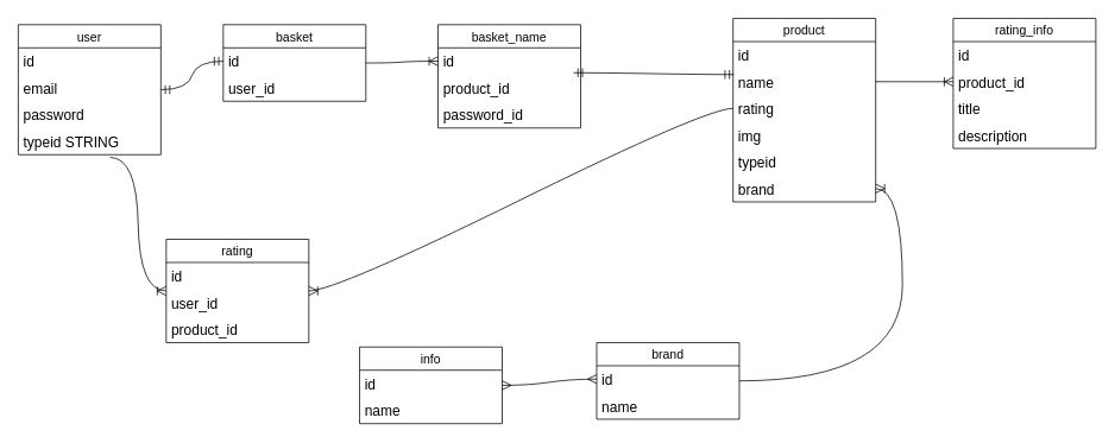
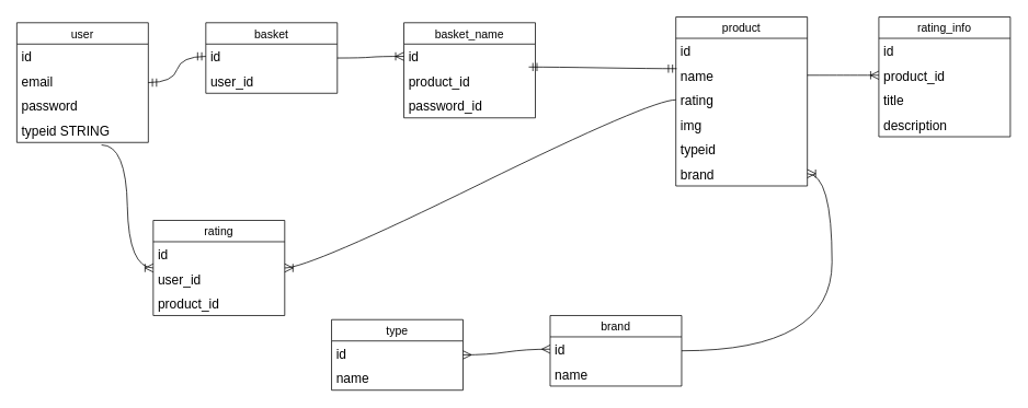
  <mxCell id="0" />
  <mxCell id="1" parent="0" />
  <mxCell id="2" value="user" style="swimlane;fontStyle=0;childLayout=stackLayout;horizontal=1;startSize=26;horizontalStack=0;resizeParent=1;resizeParentMax=0;resizeLast=0;collapsible=1;marginBottom=0;align=center;fontSize=14;" vertex="1" parent="1"><mxGeometry x="20" y="27" width="160" height="146" as="geometry" /></mxCell>
  <mxCell id="3" value="id" style="text;strokeColor=none;fillColor=none;spacingLeft=4;spacingRight=4;overflow=hidden;rotatable=0;points=[[0,0.5],[1,0.5]];portConstraint=eastwest;fontSize=16;" vertex="1" parent="2"><mxGeometry y="26" width="160" height="30" as="geometry" /></mxCell>
  <mxCell id="4" value="email" style="text;strokeColor=none;fillColor=none;spacingLeft=4;spacingRight=4;overflow=hidden;rotatable=0;points=[[0,0.5],[1,0.5]];portConstraint=eastwest;fontSize=16;" vertex="1" parent="2"><mxGeometry y="56" width="160" height="30" as="geometry" /></mxCell>
  <mxCell id="5" value="password" style="text;strokeColor=none;fillColor=none;spacingLeft=4;spacingRight=4;overflow=hidden;rotatable=0;points=[[0,0.5],[1,0.5]];portConstraint=eastwest;fontSize=16;" vertex="1" parent="2"><mxGeometry y="86" width="160" height="30" as="geometry" /></mxCell>
  <mxCell id="6" value="typeid STRING" style="text;strokeColor=none;fillColor=none;spacingLeft=4;spacingRight=4;overflow=hidden;rotatable=0;points=[[0,0.5],[1,0.5]];portConstraint=eastwest;fontSize=16;" vertex="1" parent="2"><mxGeometry y="116" width="160" height="30" as="geometry" /></mxCell>
  <mxCell id="7" value="basket" style="swimlane;fontStyle=0;childLayout=stackLayout;horizontal=1;startSize=26;horizontalStack=0;resizeParent=1;resizeParentMax=0;resizeLast=0;collapsible=1;marginBottom=0;align=center;fontSize=14;" vertex="1" parent="1"><mxGeometry x="250" y="27" width="160" height="86" as="geometry" /></mxCell>
  <mxCell id="8" value="id" style="text;strokeColor=none;fillColor=none;spacingLeft=4;spacingRight=4;overflow=hidden;rotatable=0;points=[[0,0.5],[1,0.5]];portConstraint=eastwest;fontSize=16;" vertex="1" parent="7"><mxGeometry y="26" width="160" height="30" as="geometry" /></mxCell>
  <mxCell id="9" value="user_id" style="text;strokeColor=none;fillColor=none;spacingLeft=4;spacingRight=4;overflow=hidden;rotatable=0;points=[[0,0.5],[1,0.5]];portConstraint=eastwest;fontSize=16;" vertex="1" parent="7"><mxGeometry y="56" width="160" height="30" as="geometry" /></mxCell>
  <mxCell id="10" value="" style="edgeStyle=entityRelationEdgeStyle;fontSize=12;html=1;endArrow=ERmandOne;startArrow=ERmandOne;rounded=0;startSize=8;endSize=8;curved=1;" edge="1" parent="1" source="2" target="8"><mxGeometry width="100" height="100" relative="1" as="geometry"><mxPoint x="230" y="68" as="sourcePoint" /><mxPoint x="325" y="69" as="targetPoint" /></mxGeometry></mxCell>
  <mxCell id="11" value="product" style="swimlane;fontStyle=0;childLayout=stackLayout;horizontal=1;startSize=26;horizontalStack=0;resizeParent=1;resizeParentMax=0;resizeLast=0;collapsible=1;marginBottom=0;align=center;fontSize=14;" vertex="1" parent="1"><mxGeometry x="822" y="20" width="160" height="206" as="geometry" /></mxCell>
  <mxCell id="12" value="id" style="text;strokeColor=none;fillColor=none;spacingLeft=4;spacingRight=4;overflow=hidden;rotatable=0;points=[[0,0.5],[1,0.5]];portConstraint=eastwest;fontSize=16;" vertex="1" parent="11"><mxGeometry y="26" width="160" height="30" as="geometry" /></mxCell>
  <mxCell id="13" value="name" style="text;strokeColor=none;fillColor=none;spacingLeft=4;spacingRight=4;overflow=hidden;rotatable=0;points=[[0,0.5],[1,0.5]];portConstraint=eastwest;fontSize=16;" vertex="1" parent="11"><mxGeometry y="56" width="160" height="30" as="geometry" /></mxCell>
  <mxCell id="14" value="rating" style="text;strokeColor=none;fillColor=none;spacingLeft=4;spacingRight=4;overflow=hidden;rotatable=0;points=[[0,0.5],[1,0.5]];portConstraint=eastwest;fontSize=16;" vertex="1" parent="11"><mxGeometry y="86" width="160" height="30" as="geometry" /></mxCell>
  <mxCell id="15" value="img" style="text;strokeColor=none;fillColor=none;spacingLeft=4;spacingRight=4;overflow=hidden;rotatable=0;points=[[0,0.5],[1,0.5]];portConstraint=eastwest;fontSize=16;" vertex="1" parent="11"><mxGeometry y="116" width="160" height="30" as="geometry" /></mxCell>
  <mxCell id="16" value="typeid" style="text;strokeColor=none;fillColor=none;spacingLeft=4;spacingRight=4;overflow=hidden;rotatable=0;points=[[0,0.5],[1,0.5]];portConstraint=eastwest;fontSize=16;" vertex="1" parent="11"><mxGeometry y="146" width="160" height="30" as="geometry" /></mxCell>
  <mxCell id="17" value="brand" style="text;strokeColor=none;fillColor=none;spacingLeft=4;spacingRight=4;overflow=hidden;rotatable=0;points=[[0,0.5],[1,0.5]];portConstraint=eastwest;fontSize=16;" vertex="1" parent="11"><mxGeometry y="176" width="160" height="30" as="geometry" /></mxCell>
- <mxCell id="18" value="info" style="swimlane;fontStyle=0;childLayout=stackLayout;horizontal=1;startSize=26;horizontalStack=0;resizeParent=1;resizeParentMax=0;resizeLast=0;collapsible=1;marginBottom=0;align=center;fontSize=14;" vertex="1" parent="1"><mxGeometry x="403" y="389" width="160" height="86" as="geometry" /></mxCell>
+ <mxCell id="18" value="type" style="swimlane;fontStyle=0;childLayout=stackLayout;horizontal=1;startSize=26;horizontalStack=0;resizeParent=1;resizeParentMax=0;resizeLast=0;collapsible=1;marginBottom=0;align=center;fontSize=14;" vertex="1" parent="1"><mxGeometry x="403" y="389" width="160" height="86" as="geometry" /></mxCell>
  <mxCell id="19" value="id" style="text;strokeColor=none;fillColor=none;spacingLeft=4;spacingRight=4;overflow=hidden;rotatable=0;points=[[0,0.5],[1,0.5]];portConstraint=eastwest;fontSize=16;" vertex="1" parent="18"><mxGeometry y="26" width="160" height="30" as="geometry" /></mxCell>
  <mxCell id="20" value="name" style="text;strokeColor=none;fillColor=none;spacingLeft=4;spacingRight=4;overflow=hidden;rotatable=0;points=[[0,0.5],[1,0.5]];portConstraint=eastwest;fontSize=16;" vertex="1" parent="18"><mxGeometry y="56" width="160" height="30" as="geometry" /></mxCell>
  <mxCell id="21" value="" style="edgeStyle=entityRelationEdgeStyle;fontSize=12;html=1;endArrow=ERmany;startArrow=ERmany;rounded=0;startSize=8;endSize=8;curved=1;" edge="1" parent="1" source="18" target="29"><mxGeometry width="100" height="100" relative="1" as="geometry"><mxPoint x="466" y="449" as="sourcePoint" /><mxPoint x="610" y="399" as="targetPoint" /></mxGeometry></mxCell>
  <mxCell id="22" value="rating_info" style="swimlane;fontStyle=0;childLayout=stackLayout;horizontal=1;startSize=26;horizontalStack=0;resizeParent=1;resizeParentMax=0;resizeLast=0;collapsible=1;marginBottom=0;align=center;fontSize=14;" vertex="1" parent="1"><mxGeometry x="1069" y="20" width="160" height="146" as="geometry" /></mxCell>
  <mxCell id="23" value="id" style="text;strokeColor=none;fillColor=none;spacingLeft=4;spacingRight=4;overflow=hidden;rotatable=0;points=[[0,0.5],[1,0.5]];portConstraint=eastwest;fontSize=16;" vertex="1" parent="22"><mxGeometry y="26" width="160" height="30" as="geometry" /></mxCell>
  <mxCell id="24" value="product_id" style="text;strokeColor=none;fillColor=none;spacingLeft=4;spacingRight=4;overflow=hidden;rotatable=0;points=[[0,0.5],[1,0.5]];portConstraint=eastwest;fontSize=16;" vertex="1" parent="22"><mxGeometry y="56" width="160" height="30" as="geometry" /></mxCell>
  <mxCell id="25" value="title" style="text;strokeColor=none;fillColor=none;spacingLeft=4;spacingRight=4;overflow=hidden;rotatable=0;points=[[0,0.5],[1,0.5]];portConstraint=eastwest;fontSize=16;" vertex="1" parent="22"><mxGeometry y="86" width="160" height="30" as="geometry" /></mxCell>
  <mxCell id="26" value="description" style="text;strokeColor=none;fillColor=none;spacingLeft=4;spacingRight=4;overflow=hidden;rotatable=0;points=[[0,0.5],[1,0.5]];portConstraint=eastwest;fontSize=16;" vertex="1" parent="22"><mxGeometry y="116" width="160" height="30" as="geometry" /></mxCell>
  <mxCell id="27" value="" style="edgeStyle=entityRelationEdgeStyle;fontSize=12;html=1;endArrow=ERoneToMany;rounded=0;startSize=8;endSize=8;curved=1;" edge="1" parent="1" source="13" target="24"><mxGeometry width="100" height="100" relative="1" as="geometry"><mxPoint x="746" y="204" as="sourcePoint" /><mxPoint x="846" y="104" as="targetPoint" /></mxGeometry></mxCell>
  <mxCell id="28" value="brand" style="swimlane;fontStyle=0;childLayout=stackLayout;horizontal=1;startSize=26;horizontalStack=0;resizeParent=1;resizeParentMax=0;resizeLast=0;collapsible=1;marginBottom=0;align=center;fontSize=14;" vertex="1" parent="1"><mxGeometry x="669" y="384" width="160" height="86" as="geometry"><mxRectangle x="192" y="430" width="71" height="29" as="alternateBounds" /></mxGeometry></mxCell>
  <mxCell id="29" value="id" style="text;strokeColor=none;fillColor=none;spacingLeft=4;spacingRight=4;overflow=hidden;rotatable=0;points=[[0,0.5],[1,0.5]];portConstraint=eastwest;fontSize=16;" vertex="1" parent="28"><mxGeometry y="26" width="160" height="30" as="geometry" /></mxCell>
  <mxCell id="30" value="name" style="text;strokeColor=none;fillColor=none;spacingLeft=4;spacingRight=4;overflow=hidden;rotatable=0;points=[[0,0.5],[1,0.5]];portConstraint=eastwest;fontSize=16;" vertex="1" parent="28"><mxGeometry y="56" width="160" height="30" as="geometry" /></mxCell>
  <mxCell id="31" value="" style="edgeStyle=entityRelationEdgeStyle;fontSize=12;html=1;endArrow=ERoneToMany;rounded=0;startSize=8;endSize=8;curved=1;" edge="1" parent="1" source="28" target="17"><mxGeometry width="100" height="100" relative="1" as="geometry"><mxPoint x="631" y="357" as="sourcePoint" /><mxPoint x="731" y="257" as="targetPoint" /></mxGeometry></mxCell>
  <mxCell id="32" value="basket_name" style="swimlane;fontStyle=0;childLayout=stackLayout;horizontal=1;startSize=26;horizontalStack=0;resizeParent=1;resizeParentMax=0;resizeLast=0;collapsible=1;marginBottom=0;align=center;fontSize=14;" vertex="1" parent="1"><mxGeometry x="491" y="27" width="160" height="116" as="geometry" /></mxCell>
  <mxCell id="33" value="id" style="text;strokeColor=none;fillColor=none;spacingLeft=4;spacingRight=4;overflow=hidden;rotatable=0;points=[[0,0.5],[1,0.5]];portConstraint=eastwest;fontSize=16;" vertex="1" parent="32"><mxGeometry y="26" width="160" height="30" as="geometry" /></mxCell>
  <mxCell id="34" value="product_id" style="text;strokeColor=none;fillColor=none;spacingLeft=4;spacingRight=4;overflow=hidden;rotatable=0;points=[[0,0.5],[1,0.5]];portConstraint=eastwest;fontSize=16;" vertex="1" parent="32"><mxGeometry y="56" width="160" height="30" as="geometry" /></mxCell>
  <mxCell id="35" value="password_id" style="text;strokeColor=none;fillColor=none;spacingLeft=4;spacingRight=4;overflow=hidden;rotatable=0;points=[[0,0.5],[1,0.5]];portConstraint=eastwest;fontSize=16;" vertex="1" parent="32"><mxGeometry y="86" width="160" height="30" as="geometry" /></mxCell>
  <mxCell id="36" value="" style="edgeStyle=entityRelationEdgeStyle;fontSize=12;html=1;endArrow=ERoneToMany;rounded=0;startSize=8;endSize=8;curved=1;" edge="1" parent="1" source="7" target="33"><mxGeometry width="100" height="100" relative="1" as="geometry"><mxPoint x="323" y="268" as="sourcePoint" /><mxPoint x="423" y="168" as="targetPoint" /></mxGeometry></mxCell>
  <mxCell id="37" value="" style="edgeStyle=entityRelationEdgeStyle;fontSize=12;html=1;endArrow=ERmandOne;startArrow=ERmandOne;rounded=0;startSize=8;endSize=8;curved=1;exitX=0.95;exitY=-0.067;exitDx=0;exitDy=0;exitPerimeter=0;entryX=0.006;entryY=0.233;entryDx=0;entryDy=0;entryPerimeter=0;" edge="1" parent="1" source="34" target="13"><mxGeometry width="100" height="100" relative="1" as="geometry"><mxPoint x="692" y="187" as="sourcePoint" /><mxPoint x="792" y="87" as="targetPoint" /></mxGeometry></mxCell>
  <mxCell id="38" value="rating" style="swimlane;fontStyle=0;childLayout=stackLayout;horizontal=1;startSize=26;horizontalStack=0;resizeParent=1;resizeParentMax=0;resizeLast=0;collapsible=1;marginBottom=0;align=center;fontSize=14;" vertex="1" parent="1"><mxGeometry x="186" y="268" width="160" height="116" as="geometry" /></mxCell>
  <mxCell id="39" value="id" style="text;strokeColor=none;fillColor=none;spacingLeft=4;spacingRight=4;overflow=hidden;rotatable=0;points=[[0,0.5],[1,0.5]];portConstraint=eastwest;fontSize=16;" vertex="1" parent="38"><mxGeometry y="26" width="160" height="30" as="geometry" /></mxCell>
  <mxCell id="40" value="user_id" style="text;strokeColor=none;fillColor=none;spacingLeft=4;spacingRight=4;overflow=hidden;rotatable=0;points=[[0,0.5],[1,0.5]];portConstraint=eastwest;fontSize=16;" vertex="1" parent="38"><mxGeometry y="56" width="160" height="30" as="geometry" /></mxCell>
  <mxCell id="41" value="product_id" style="text;strokeColor=none;fillColor=none;spacingLeft=4;spacingRight=4;overflow=hidden;rotatable=0;points=[[0,0.5],[1,0.5]];portConstraint=eastwest;fontSize=16;" vertex="1" parent="38"><mxGeometry y="86" width="160" height="30" as="geometry" /></mxCell>
  <mxCell id="42" value="" style="edgeStyle=entityRelationEdgeStyle;fontSize=12;html=1;endArrow=ERoneToMany;rounded=0;startSize=8;endSize=8;curved=1;exitX=0.644;exitY=1.1;exitDx=0;exitDy=0;exitPerimeter=0;" edge="1" parent="1" source="6" target="38"><mxGeometry width="100" height="100" relative="1" as="geometry"><mxPoint x="276" y="271" as="sourcePoint" /><mxPoint x="376" y="171" as="targetPoint" /></mxGeometry></mxCell>
  <mxCell id="43" value="" style="edgeStyle=entityRelationEdgeStyle;fontSize=12;html=1;endArrow=ERoneToMany;rounded=0;startSize=8;endSize=8;curved=1;exitX=0;exitY=0.5;exitDx=0;exitDy=0;" edge="1" parent="1" source="14" target="38"><mxGeometry width="100" height="100" relative="1" as="geometry"><mxPoint x="480" y="340" as="sourcePoint" /><mxPoint x="580" y="240" as="targetPoint" /></mxGeometry></mxCell>
